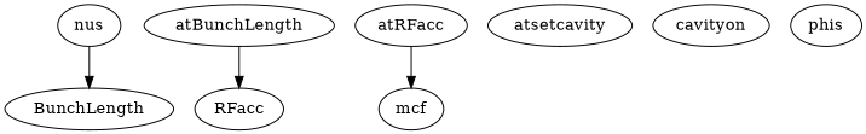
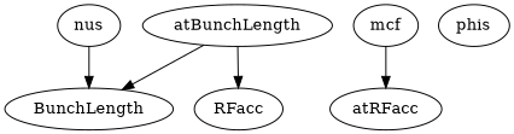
  digraph {
    nus
    BunchLength
    atBunchLength
    RFacc
    atRFacc
    mcf
-   atsetcavity
-   cavityon
    phis
    nus -> BunchLength
+   atBunchLength -> BunchLength
    atBunchLength -> RFacc
-   atRFacc -> mcf
+   mcf -> atRFacc
  }
